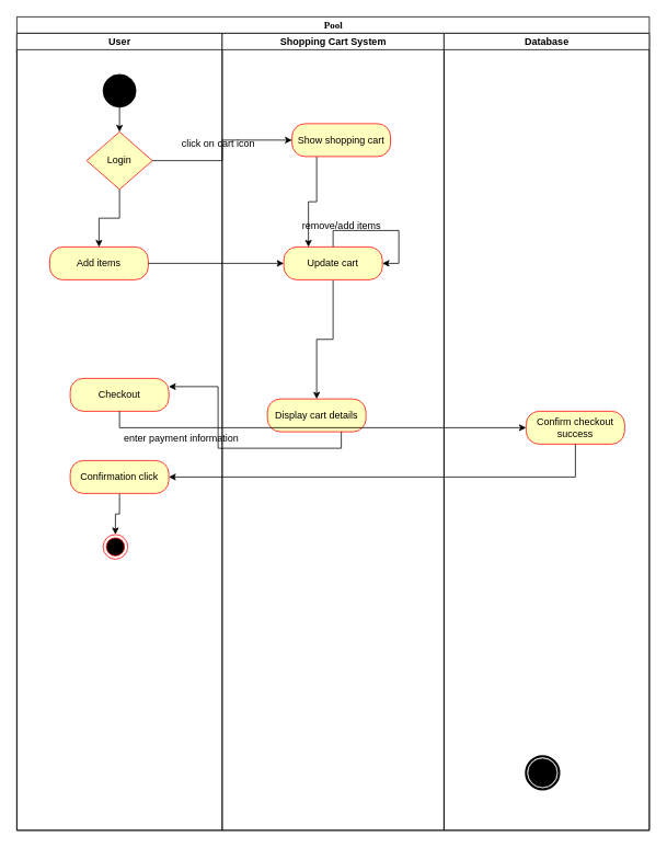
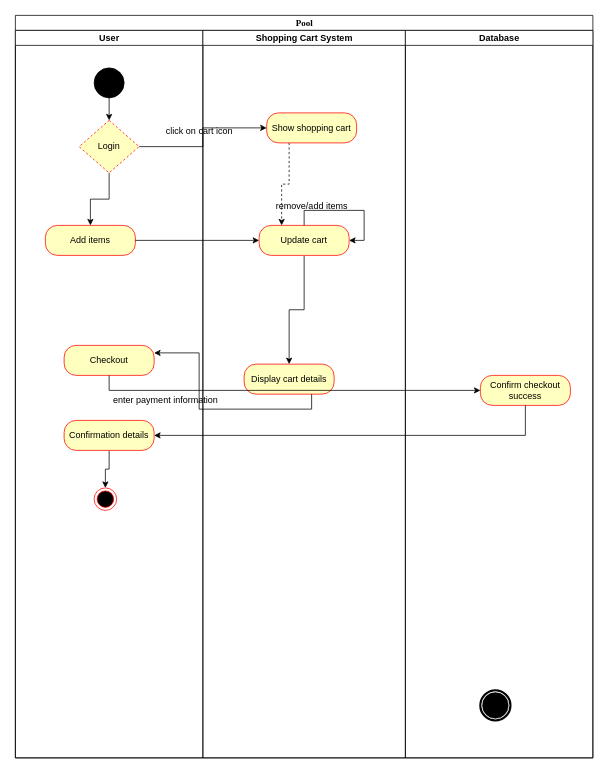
  <mxCell id="0" />
  <mxCell id="1" parent="0" />
  <mxCell id="2" value="Pool" style="swimlane;html=1;childLayout=stackLayout;startSize=20;rounded=0;shadow=0;comic=0;labelBackgroundColor=none;strokeWidth=1;fontFamily=Verdana;fontSize=12;align=center;" parent="1" vertex="1"><mxGeometry x="20" y="20" width="770" height="990" as="geometry" /></mxCell>
  <mxCell id="3" value="User" style="swimlane;html=1;startSize=20;" parent="2" vertex="1"><mxGeometry y="20" width="250" height="970" as="geometry" /></mxCell>
  <mxCell id="4" style="edgeStyle=orthogonalEdgeStyle;rounded=0;orthogonalLoop=1;jettySize=auto;html=1;exitX=0.5;exitY=1;exitDx=0;exitDy=0;entryX=0.5;entryY=0;entryDx=0;entryDy=0;" parent="3" source="5" target="7" edge="1"><mxGeometry relative="1" as="geometry" /></mxCell>
  <mxCell id="5" value="" style="ellipse;whiteSpace=wrap;html=1;rounded=0;shadow=0;comic=0;labelBackgroundColor=none;strokeWidth=1;fillColor=#000000;fontFamily=Verdana;fontSize=12;align=center;" parent="3" vertex="1"><mxGeometry x="105" y="50" width="40" height="40" as="geometry" /></mxCell>
  <mxCell id="6" style="edgeStyle=orthogonalEdgeStyle;rounded=0;orthogonalLoop=1;jettySize=auto;html=1;exitX=0.5;exitY=1;exitDx=0;exitDy=0;entryX=0.5;entryY=0;entryDx=0;entryDy=0;" parent="3" source="7" target="8" edge="1"><mxGeometry relative="1" as="geometry" /></mxCell>
- <mxCell id="7" value="Login" style="rhombus;whiteSpace=wrap;html=1;fontColor=#000000;fillColor=#ffffc0;strokeColor=#ff0000;" parent="3" vertex="1"><mxGeometry x="85" y="120" width="80" height="70" as="geometry" /></mxCell>
+ <mxCell id="7" value="Login" style="rhombus;whiteSpace=wrap;html=1;fontColor=#000000;fillColor=#ffffc0;strokeColor=#ff0000;dashed=1;" parent="3" vertex="1"><mxGeometry x="85" y="120" width="80" height="70" as="geometry" /></mxCell>
  <mxCell id="8" value="Add items" style="rounded=1;whiteSpace=wrap;html=1;arcSize=40;fontColor=#000000;fillColor=#ffffc0;strokeColor=#ff0000;" parent="3" vertex="1"><mxGeometry x="40" y="260" width="120" height="40" as="geometry" /></mxCell>
  <mxCell id="9" value="Checkout" style="rounded=1;whiteSpace=wrap;html=1;arcSize=40;fontColor=#000000;fillColor=#ffffc0;strokeColor=#ff0000;" parent="3" vertex="1"><mxGeometry x="65" y="420" width="120" height="40" as="geometry" /></mxCell>
  <mxCell id="10" value="" style="edgeStyle=orthogonalEdgeStyle;rounded=0;orthogonalLoop=1;jettySize=auto;html=1;" parent="3" source="11" target="12" edge="1"><mxGeometry relative="1" as="geometry" /></mxCell>
- <mxCell id="11" value="Confirmation click" style="rounded=1;whiteSpace=wrap;html=1;arcSize=40;fontColor=#000000;fillColor=#ffffc0;strokeColor=#ff0000;" parent="3" vertex="1"><mxGeometry x="65" y="520" width="120" height="40" as="geometry" /></mxCell>
+ <mxCell id="11" value="Confirmation details" style="rounded=1;whiteSpace=wrap;html=1;arcSize=40;fontColor=#000000;fillColor=#ffffc0;strokeColor=#ff0000;" parent="3" vertex="1"><mxGeometry x="65" y="520" width="120" height="40" as="geometry" /></mxCell>
  <mxCell id="12" value="" style="ellipse;html=1;shape=endState;fillColor=#000000;strokeColor=#ff0000;" parent="3" vertex="1"><mxGeometry x="105" y="610" width="30" height="30" as="geometry" /></mxCell>
  <mxCell id="13" value="Shopping Cart System" style="swimlane;html=1;startSize=20;" parent="2" vertex="1"><mxGeometry x="250" y="20" width="270" height="970" as="geometry" /></mxCell>
- <mxCell id="14" style="edgeStyle=orthogonalEdgeStyle;rounded=0;orthogonalLoop=1;jettySize=auto;html=1;exitX=0.25;exitY=1;exitDx=0;exitDy=0;entryX=0.25;entryY=0;entryDx=0;entryDy=0;" parent="13" source="15" target="19" edge="1"><mxGeometry relative="1" as="geometry" /></mxCell>
+ <mxCell id="14" style="edgeStyle=orthogonalEdgeStyle;rounded=0;orthogonalLoop=1;jettySize=auto;html=1;exitX=0.25;exitY=1;exitDx=0;exitDy=0;entryX=0.25;entryY=0;entryDx=0;entryDy=0;dashed=1;" parent="13" source="15" target="19" edge="1"><mxGeometry relative="1" as="geometry" /></mxCell>
  <mxCell id="15" value="Show shopping cart" style="rounded=1;whiteSpace=wrap;html=1;arcSize=40;fontColor=#000000;fillColor=#ffffc0;strokeColor=#ff0000;" parent="13" vertex="1"><mxGeometry x="85" y="110" width="120" height="40" as="geometry" /></mxCell>
  <mxCell id="16" value="click on cart icon" style="text;html=1;align=center;verticalAlign=middle;resizable=0;points=[];autosize=1;strokeColor=none;fillColor=none;" parent="13" vertex="1"><mxGeometry x="-60" y="120" width="110" height="30" as="geometry" /></mxCell>
  <mxCell id="17" value="Display cart details" style="rounded=1;whiteSpace=wrap;html=1;arcSize=40;fontColor=#000000;fillColor=#ffffc0;strokeColor=#ff0000;" parent="13" vertex="1"><mxGeometry x="55" y="445" width="120" height="40" as="geometry" /></mxCell>
  <mxCell id="18" style="edgeStyle=orthogonalEdgeStyle;rounded=0;orthogonalLoop=1;jettySize=auto;html=1;exitX=0.5;exitY=1;exitDx=0;exitDy=0;entryX=0.5;entryY=0;entryDx=0;entryDy=0;" parent="13" source="19" target="17" edge="1"><mxGeometry relative="1" as="geometry" /></mxCell>
  <mxCell id="19" value="Update cart" style="rounded=1;whiteSpace=wrap;html=1;arcSize=40;fontColor=#000000;fillColor=#ffffc0;strokeColor=#ff0000;" parent="13" vertex="1"><mxGeometry x="75" y="260" width="120" height="40" as="geometry" /></mxCell>
  <mxCell id="20" style="edgeStyle=orthogonalEdgeStyle;rounded=0;orthogonalLoop=1;jettySize=auto;html=1;exitX=0.5;exitY=0;exitDx=0;exitDy=0;entryX=1;entryY=0.5;entryDx=0;entryDy=0;" parent="13" source="19" target="19" edge="1"><mxGeometry relative="1" as="geometry" /></mxCell>
  <mxCell id="21" value="remove/add items" style="text;html=1;align=center;verticalAlign=middle;resizable=0;points=[];autosize=1;strokeColor=none;fillColor=none;" parent="13" vertex="1"><mxGeometry x="85" y="220" width="120" height="30" as="geometry" /></mxCell>
  <mxCell id="22" value="Database" style="swimlane;html=1;startSize=20;" parent="2" vertex="1"><mxGeometry x="520" y="20" width="250" height="970" as="geometry" /></mxCell>
  <mxCell id="23" value="" style="shape=mxgraph.bpmn.shape;html=1;verticalLabelPosition=bottom;labelBackgroundColor=#ffffff;verticalAlign=top;perimeter=ellipsePerimeter;outline=end;symbol=terminate;rounded=0;shadow=0;comic=0;strokeWidth=1;fontFamily=Verdana;fontSize=12;align=center;" parent="22" vertex="1"><mxGeometry x="100" y="880" width="40" height="40" as="geometry" /></mxCell>
  <mxCell id="24" value="Confirm checkout success" style="rounded=1;whiteSpace=wrap;html=1;arcSize=40;fontColor=#000000;fillColor=#ffffc0;strokeColor=#ff0000;" parent="22" vertex="1"><mxGeometry x="100" y="460" width="120" height="40" as="geometry" /></mxCell>
  <mxCell id="25" style="edgeStyle=orthogonalEdgeStyle;rounded=0;orthogonalLoop=1;jettySize=auto;html=1;exitX=1;exitY=0.5;exitDx=0;exitDy=0;entryX=0;entryY=0.5;entryDx=0;entryDy=0;" parent="2" source="7" target="15" edge="1"><mxGeometry relative="1" as="geometry" /></mxCell>
  <mxCell id="26" style="edgeStyle=orthogonalEdgeStyle;rounded=0;orthogonalLoop=1;jettySize=auto;html=1;exitX=0.75;exitY=1;exitDx=0;exitDy=0;entryX=1;entryY=0.25;entryDx=0;entryDy=0;" parent="2" source="17" target="9" edge="1"><mxGeometry relative="1" as="geometry" /></mxCell>
  <mxCell id="27" style="edgeStyle=orthogonalEdgeStyle;rounded=0;orthogonalLoop=1;jettySize=auto;html=1;exitX=0.5;exitY=1;exitDx=0;exitDy=0;entryX=0;entryY=0.5;entryDx=0;entryDy=0;" parent="2" source="9" target="24" edge="1"><mxGeometry relative="1" as="geometry" /></mxCell>
  <mxCell id="28" style="edgeStyle=orthogonalEdgeStyle;rounded=0;orthogonalLoop=1;jettySize=auto;html=1;exitX=1;exitY=0.5;exitDx=0;exitDy=0;entryX=0;entryY=0.5;entryDx=0;entryDy=0;" parent="2" source="8" target="19" edge="1"><mxGeometry relative="1" as="geometry" /></mxCell>
  <mxCell id="29" style="edgeStyle=orthogonalEdgeStyle;rounded=0;orthogonalLoop=1;jettySize=auto;html=1;exitX=0.5;exitY=1;exitDx=0;exitDy=0;entryX=1;entryY=0.5;entryDx=0;entryDy=0;" parent="2" source="24" target="11" edge="1"><mxGeometry relative="1" as="geometry" /></mxCell>
  <mxCell id="30" value="enter payment information" style="text;html=1;align=center;verticalAlign=middle;resizable=0;points=[];autosize=1;strokeColor=none;fillColor=none;" parent="1" vertex="1"><mxGeometry x="140" y="518" width="160" height="30" as="geometry" /></mxCell>
